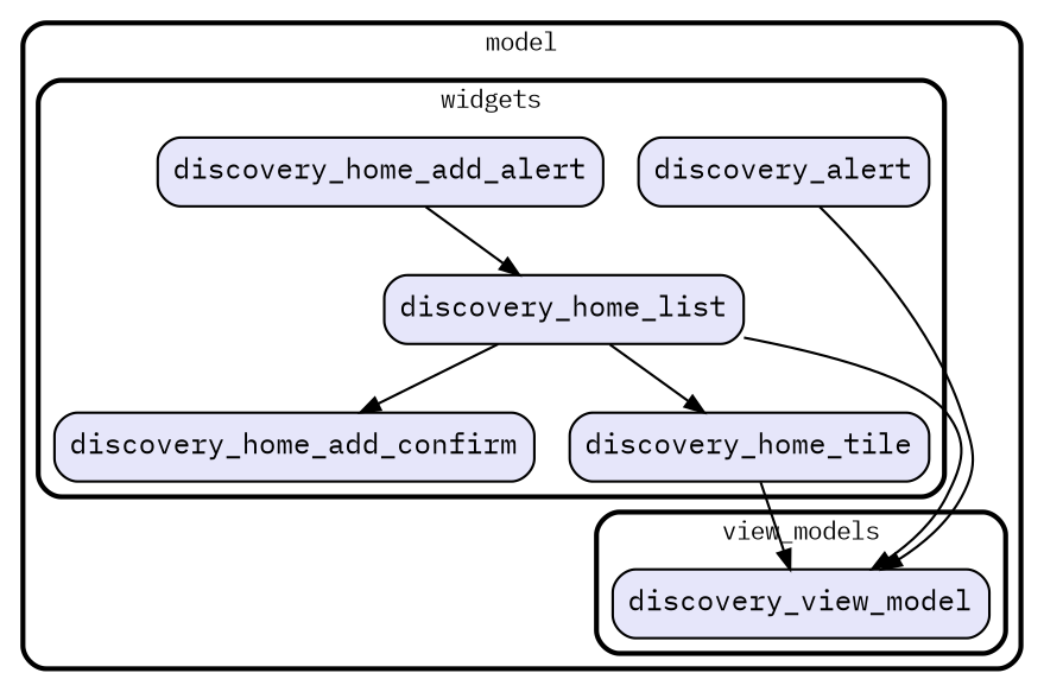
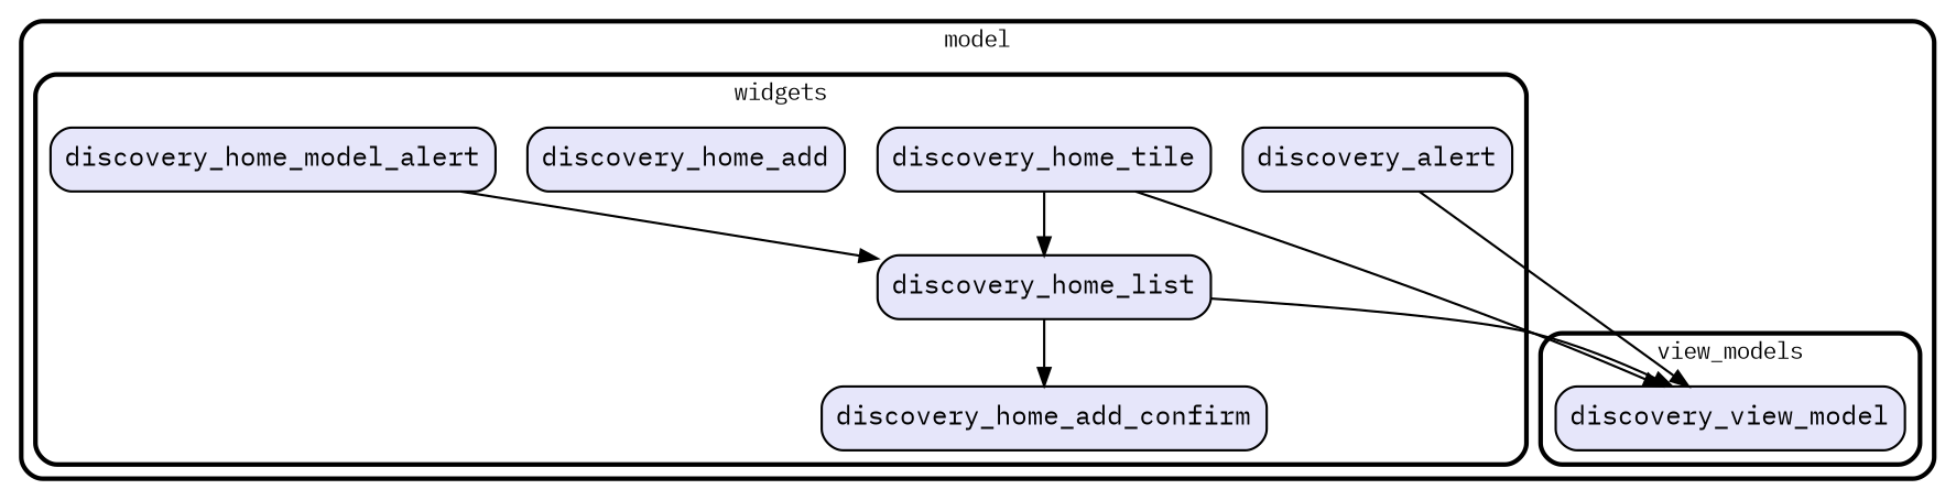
  digraph {
    fontname="IBM Plex Mono"
    fontsize=13
    penwidth=2.6
    style=rounded
    node [fillcolor=Lavender fontname="IBM Plex Mono" fontsize=15 penwidth=1.3 shape=rect style="filled,rounded"]
    edge [fontname="IBM Plex Mono" penwidth=1.3]
    n1 [label=discovery_view_model]
    n2 [label=discovery_home_add_confirm]
    n3 [label=discovery_alert]
-   n4 [label=discovery_home_add_alert]
+   n4 [label=discovery_home_model_alert]
+   n5 [label=discovery_home_add]
    n6 [label=discovery_home_tile]
    n7 [label=discovery_home_list]
    subgraph cluster_1 {
      label=model
      subgraph cluster_2 {
        label=view_models
        n1
      }
      subgraph cluster_3 {
        label=widgets
        n2
        n3
        n4
+       n5
        n6
        n7
      }
    }
    n3 -> n1
    n4 -> n7
    n6 -> n1
    n7 -> n1
    n7 -> n2
-   n7 -> n6
+   n6 -> n7
  }
